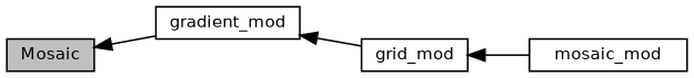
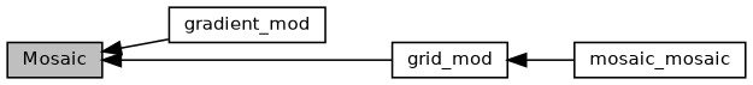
  digraph {
    rankdir=LR
    node [color=black fillcolor=white fontname=Helvetica fontsize=10 shape=box style=filled]
    edge [dir=back fontname=Helvetica fontsize=10 labelfontname=Helvetica labelfontsize=10 shape=plaintext style=solid]
    n1 [fillcolor=grey75 fontcolor=black height=0.2 label=Mosaic width=0.4]
    n2 [height=0.2 label=gradient_mod width=0.4]
    n3 [height=0.2 label=grid_mod width=0.4]
-   n4 [height=0.2 label=mosaic_mod width=0.4]
+   n4 [height=0.2 label=mosaic_mosaic width=0.4]
    n1 -> n2
-   n2 -> n3
+   n1 -> n3
    n3 -> n4
  }
